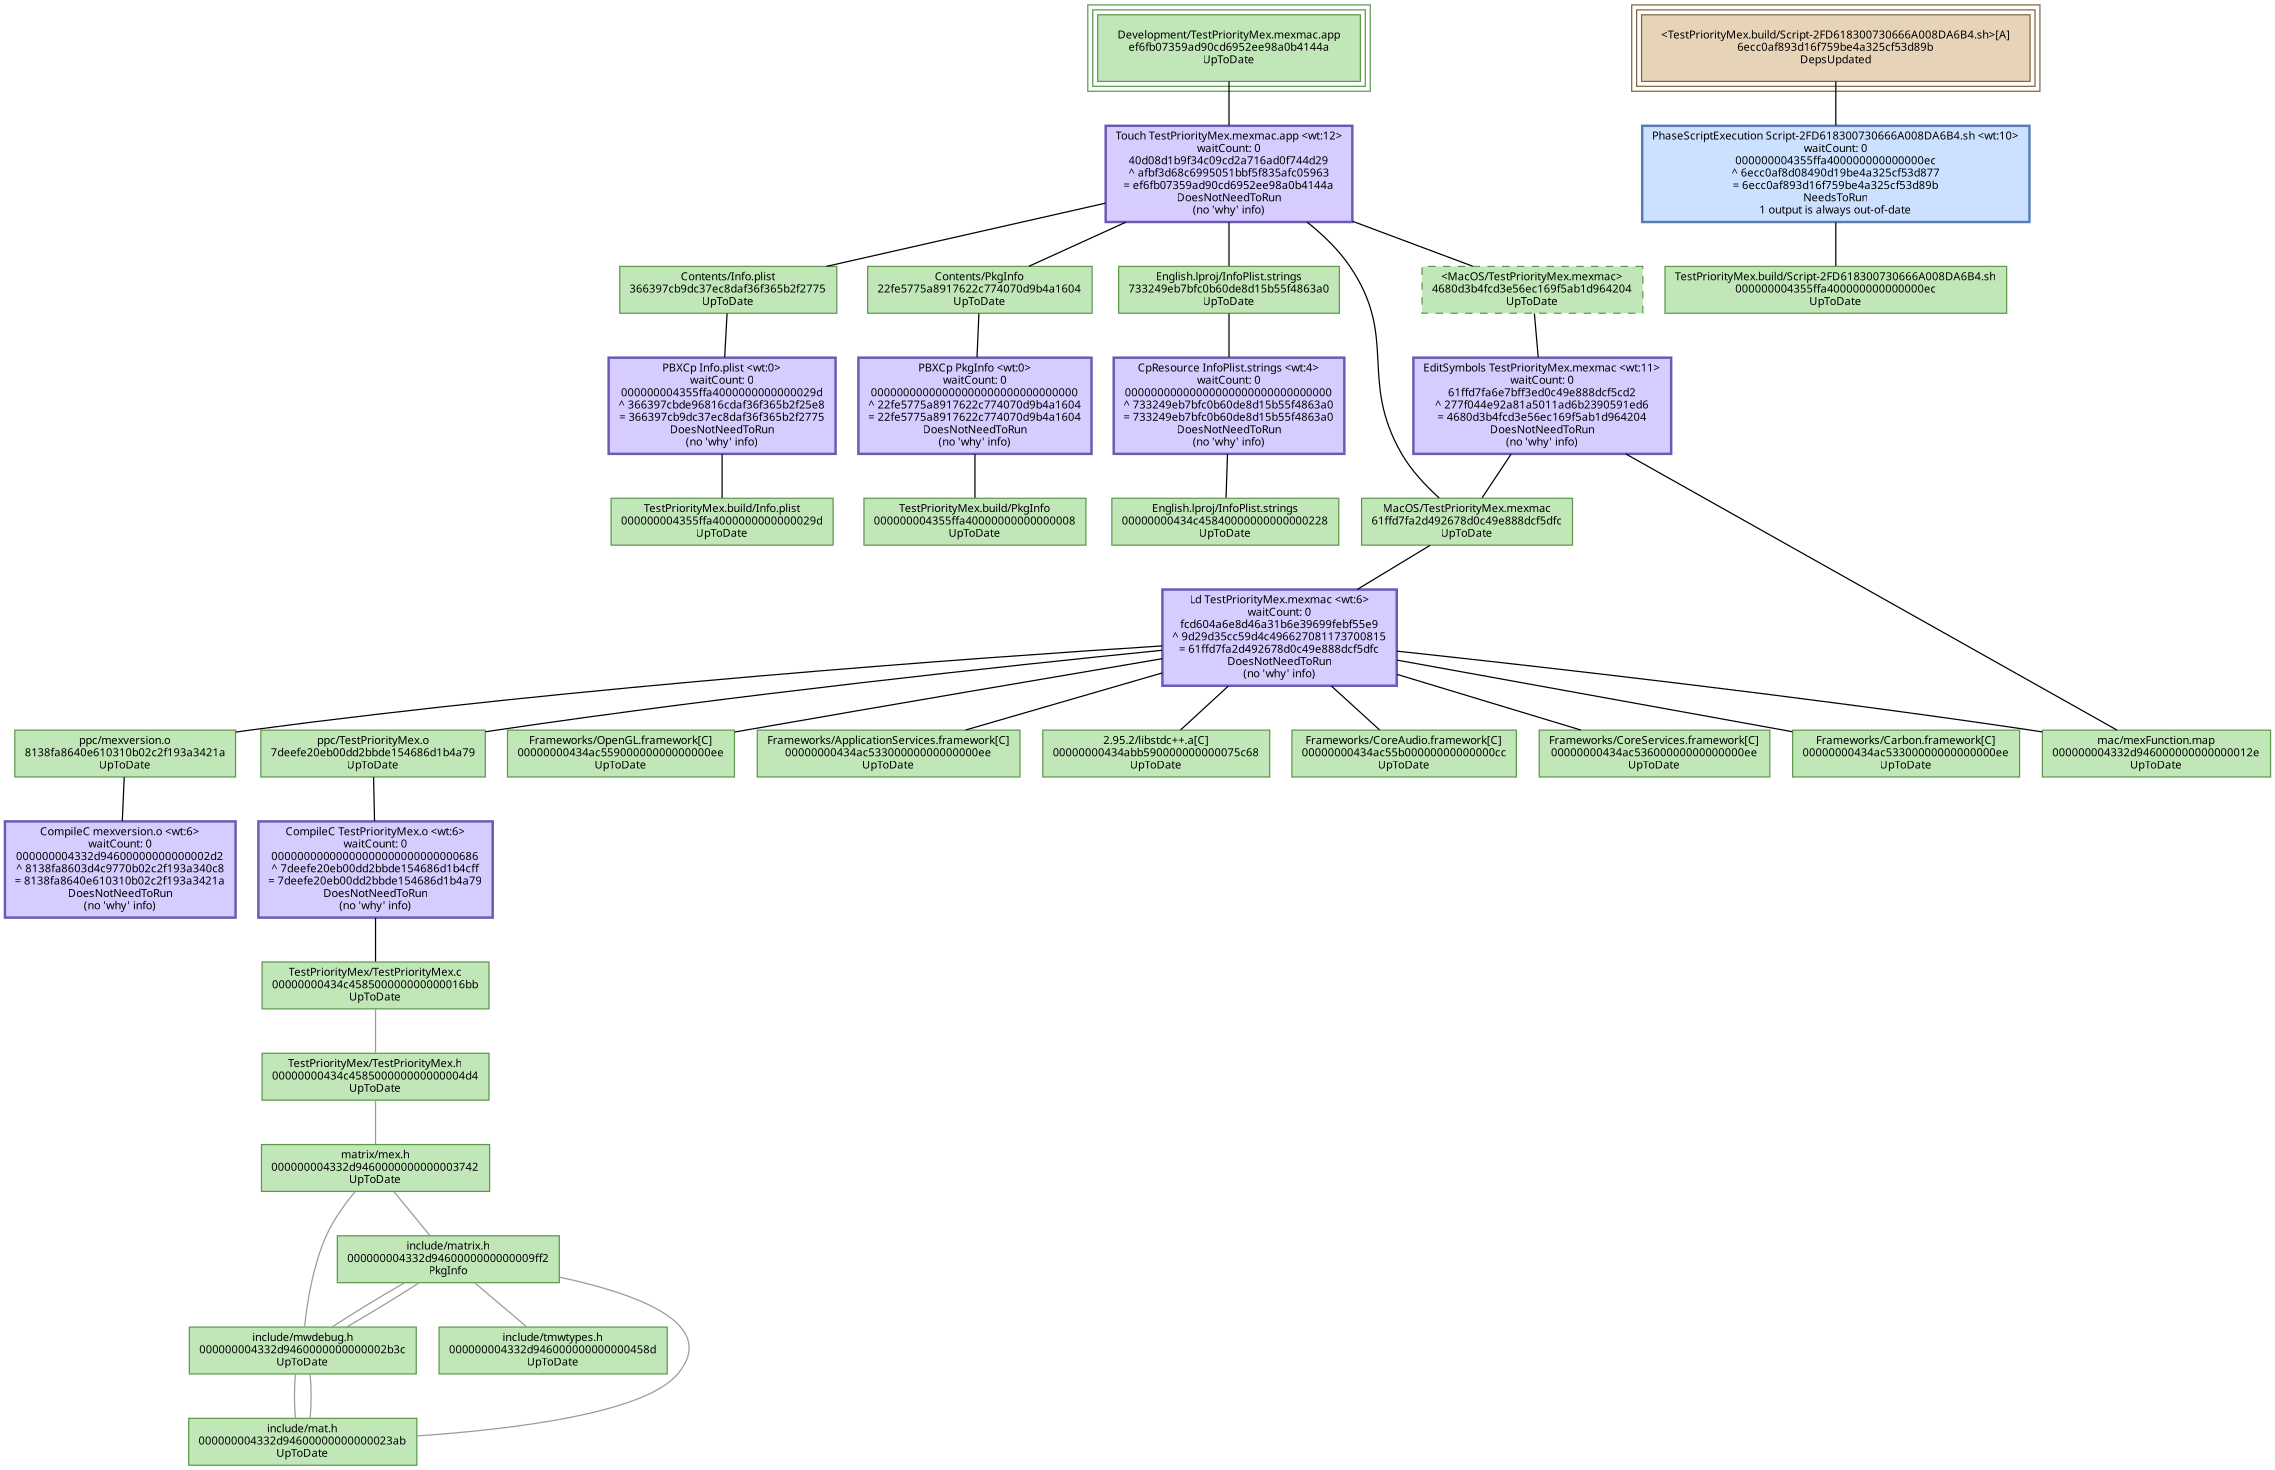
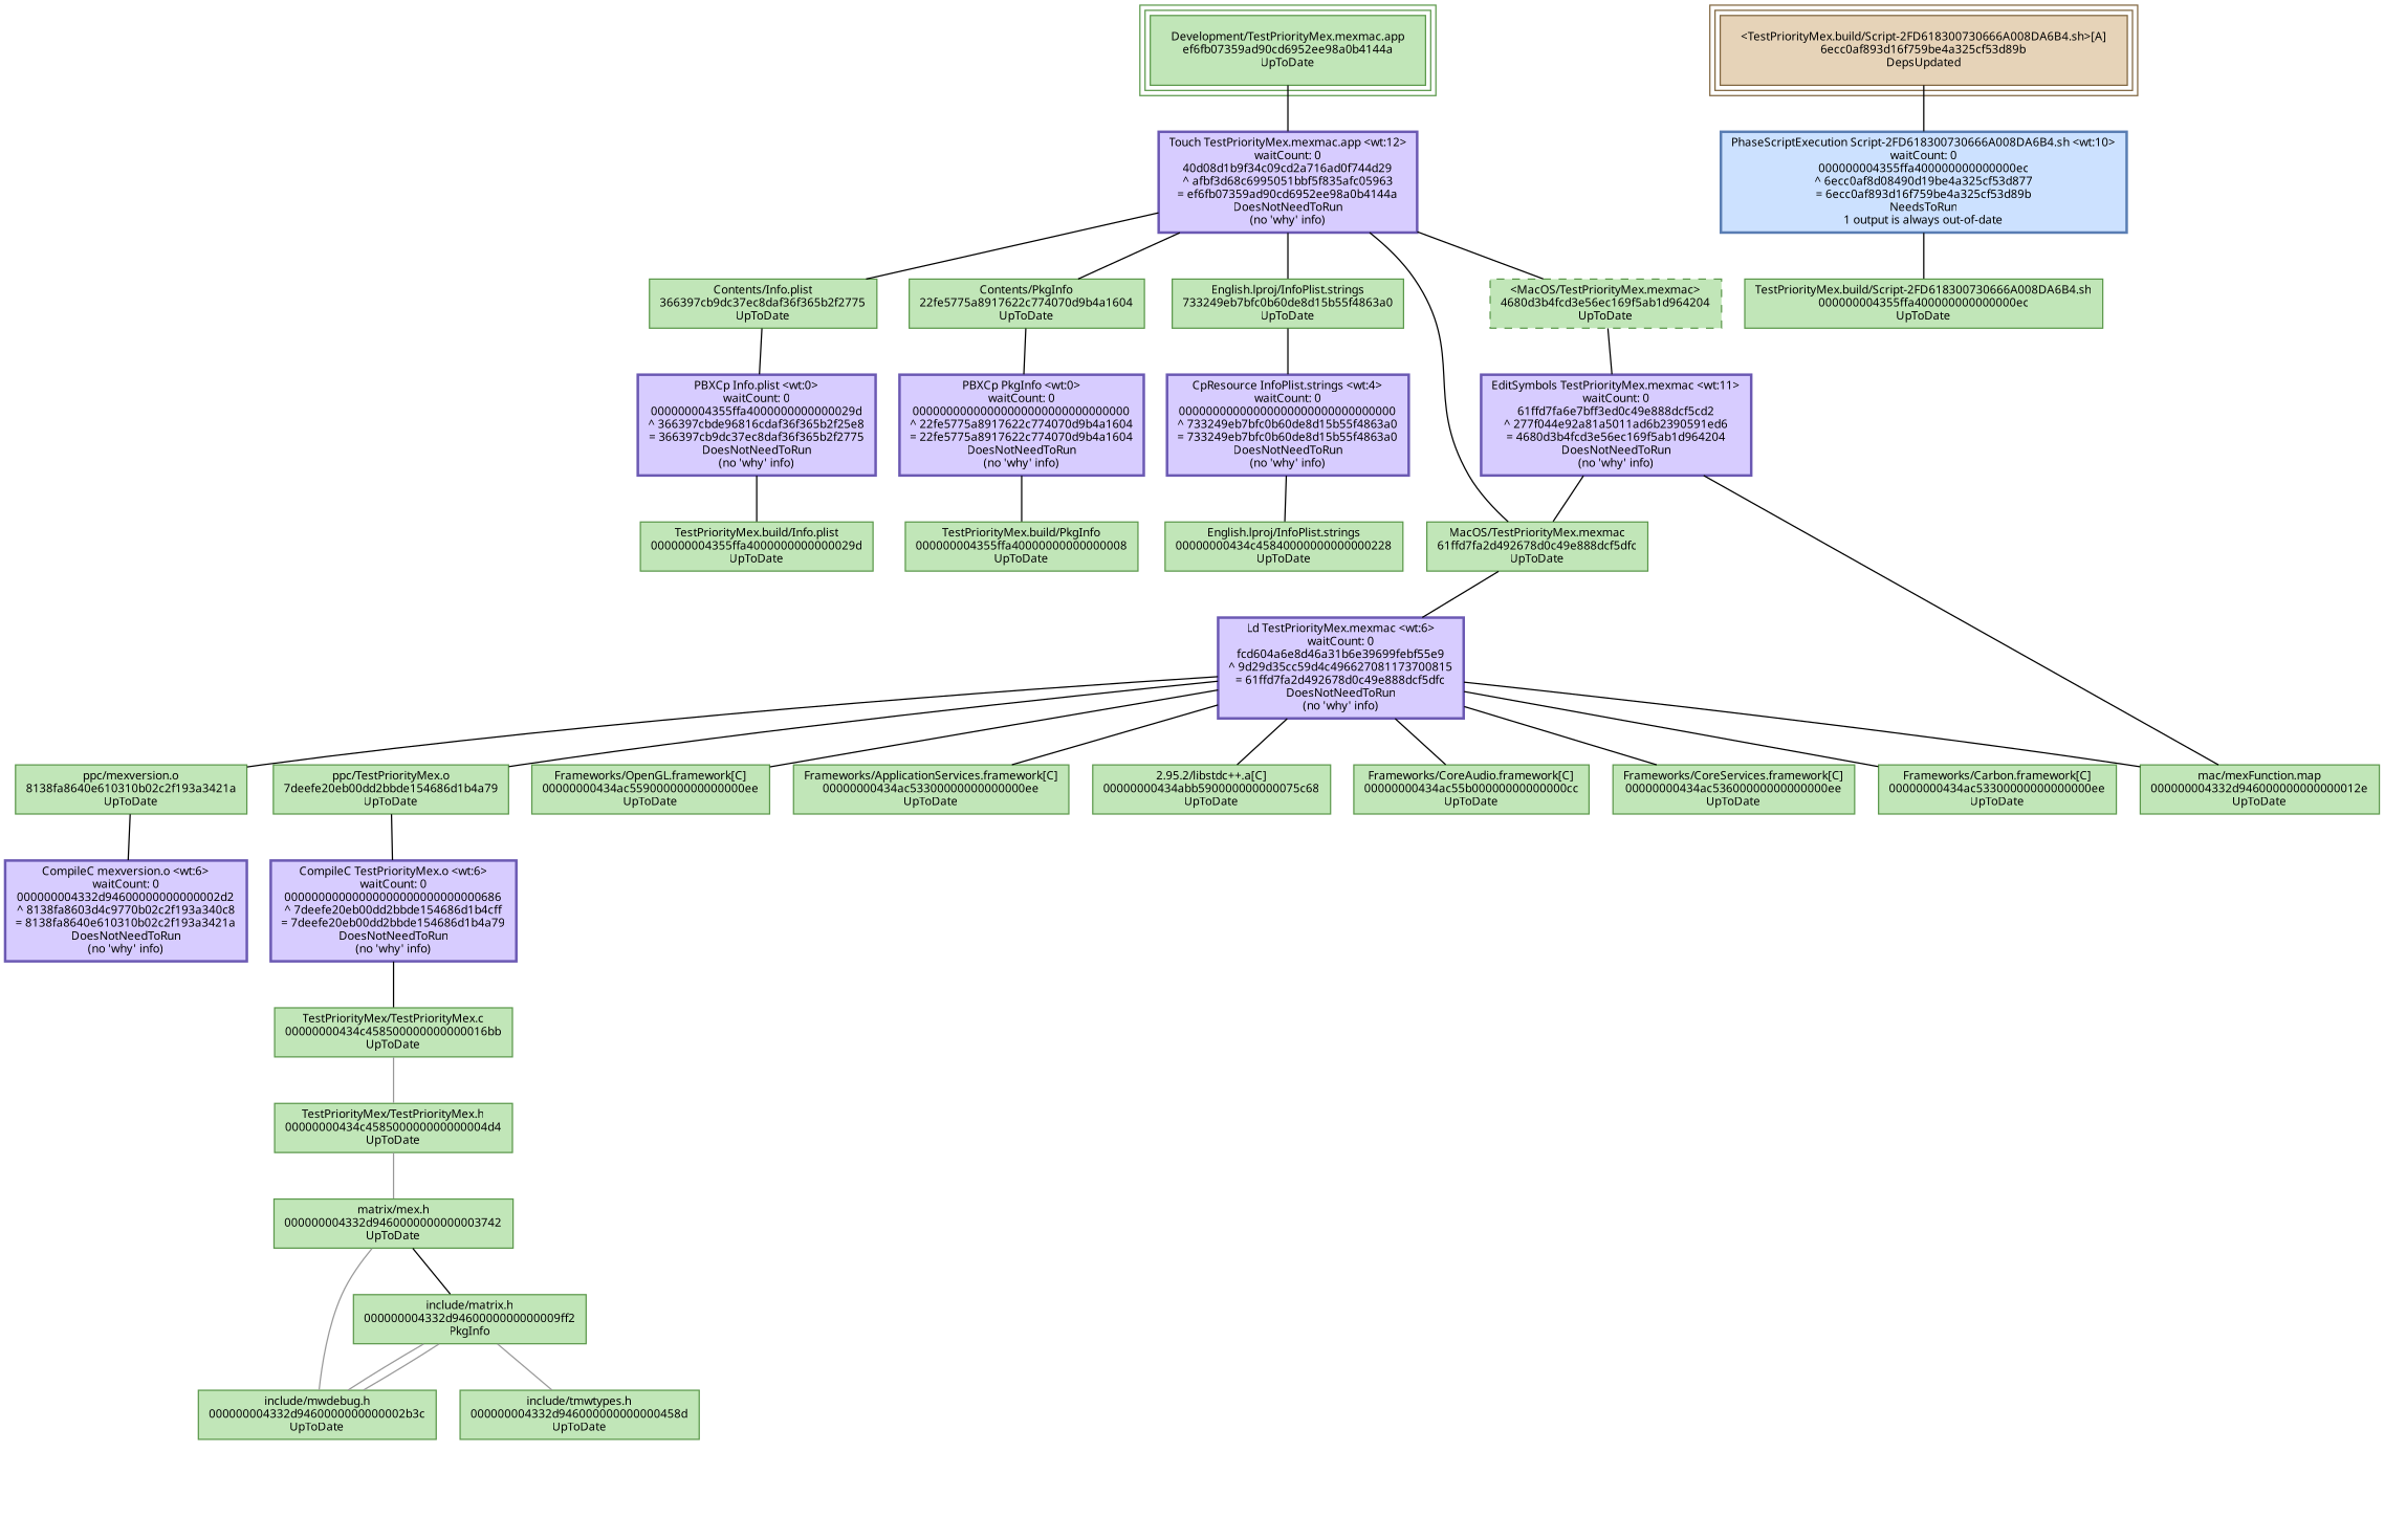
  digraph {
    concentrate=false
    node [color="0.3 0.5 0.6" fillcolor="0.3 0.2 0.9" fontname=Monaco fontsize=9 shape=box style=filled]
    edge [arrowhead=none arrowtail=normal color=black style=solid]
    n1 [label="Development/TestPriorityMex.mexmac.app\nef6fb07359ad90cd6952ee98a0b4144a\nUpToDate" peripheries=3]
    n2 [color="0.7 0.5 0.7" fillcolor="0.7 0.2 1.0" label="Touch TestPriorityMex.mexmac.app <wt:12>\nwaitCount: 0\n40d08d1b9f34c09cd2a716ad0f744d29\n^ afbf3d68c6995051bbf5f835afc05963\n= ef6fb07359ad90cd6952ee98a0b4144a\nDoesNotNeedToRun\n(no 'why' info)" style="filled,bold"]
    n3 [label="Contents/Info.plist\n366397cb9dc37ec8daf36f365b2f2775\nUpToDate"]
    n4 [label="Contents/PkgInfo\n22fe5775a8917622c774070d9b4a1604\nUpToDate"]
    n5 [label="English.lproj/InfoPlist.strings\n733249eb7bfc0b60de8d15b55f4863a0\nUpToDate"]
    n6 [label="MacOS/TestPriorityMex.mexmac\n61ffd7fa2d492678d0c49e888dcf5dfc\nUpToDate"]
    n7 [label="<MacOS/TestPriorityMex.mexmac>\n4680d3b4fcd3e56ec169f5ab1d964204\nUpToDate" style="filled,dashed"]
    n8 [color="0.7 0.5 0.7" fillcolor="0.7 0.2 1.0" label="PBXCp Info.plist <wt:0>\nwaitCount: 0\n000000004355ffa4000000000000029d\n^ 366397cbde96816cdaf36f365b2f25e8\n= 366397cb9dc37ec8daf36f365b2f2775\nDoesNotNeedToRun\n(no 'why' info)" style="filled,bold"]
    n9 [label="TestPriorityMex.build/Info.plist\n000000004355ffa4000000000000029d\nUpToDate"]
    n10 [color="0.7 0.5 0.7" fillcolor="0.7 0.2 1.0" label="PBXCp PkgInfo <wt:0>\nwaitCount: 0\n00000000000000000000000000000000\n^ 22fe5775a8917622c774070d9b4a1604\n= 22fe5775a8917622c774070d9b4a1604\nDoesNotNeedToRun\n(no 'why' info)" style="filled,bold"]
    n11 [label="TestPriorityMex.build/PkgInfo\n000000004355ffa40000000000000008\nUpToDate"]
    n12 [color="0.7 0.5 0.7" fillcolor="0.7 0.2 1.0" label="CpResource InfoPlist.strings <wt:4>\nwaitCount: 0\n00000000000000000000000000000000\n^ 733249eb7bfc0b60de8d15b55f4863a0\n= 733249eb7bfc0b60de8d15b55f4863a0\nDoesNotNeedToRun\n(no 'why' info)" style="filled,bold"]
    n13 [label="English.lproj/InfoPlist.strings\n00000000434c45840000000000000228\nUpToDate"]
    n14 [label="ppc/mexversion.o\n8138fa8640e610310b02c2f193a3421a\nUpToDate"]
    n15 [color="0.7 0.5 0.7" fillcolor="0.7 0.2 1.0" label="CompileC mexversion.o <wt:6>\nwaitCount: 0\n000000004332d94600000000000002d2\n^ 8138fa8603d4c9770b02c2f193a340c8\n= 8138fa8640e610310b02c2f193a3421a\nDoesNotNeedToRun\n(no 'why' info)" style="filled,bold"]
    n16 [label="ppc/TestPriorityMex.o\n7deefe20eb00dd2bbde154686d1b4a79\nUpToDate"]
    n17 [color="0.7 0.5 0.7" fillcolor="0.7 0.2 1.0" label="CompileC TestPriorityMex.o <wt:6>\nwaitCount: 0\n00000000000000000000000000000686\n^ 7deefe20eb00dd2bbde154686d1b4cff\n= 7deefe20eb00dd2bbde154686d1b4a79\nDoesNotNeedToRun\n(no 'why' info)" style="filled,bold"]
    n18 [label="TestPriorityMex/TestPriorityMex.c\n00000000434c458500000000000016bb\nUpToDate"]
    n19 [label="TestPriorityMex/TestPriorityMex.h\n00000000434c458500000000000004d4\nUpToDate"]
    n20 [label="matrix/mex.h\n000000004332d9460000000000003742\nUpToDate"]
    n21 [color="0.7 0.5 0.7" fillcolor="0.7 0.2 1.0" label="Ld TestPriorityMex.mexmac <wt:6>\nwaitCount: 0\nfcd604a6e8d46a31b6e39699febf55e9\n^ 9d29d35cc59d4c496627081173700815\n= 61ffd7fa2d492678d0c49e888dcf5dfc\nDoesNotNeedToRun\n(no 'why' info)" style="filled,bold"]
    n22 [label="Frameworks/OpenGL.framework[C]\n00000000434ac55900000000000000ee\nUpToDate"]
    n23 [label="Frameworks/ApplicationServices.framework[C]\n00000000434ac53300000000000000ee\nUpToDate"]
    n24 [label="2.95.2/libstdc++.a[C]\n00000000434abb590000000000075c68\nUpToDate"]
    n25 [label="Frameworks/CoreAudio.framework[C]\n00000000434ac55b00000000000000cc\nUpToDate"]
    n26 [label="Frameworks/CoreServices.framework[C]\n00000000434ac53600000000000000ee\nUpToDate"]
    n27 [label="Frameworks/Carbon.framework[C]\n00000000434ac53300000000000000ee\nUpToDate"]
    n28 [label="mac/mexFunction.map\n000000004332d946000000000000012e\nUpToDate"]
    n29 [color="0.1 0.5 0.5" fillcolor="0.1 0.2 0.9" label="<TestPriorityMex.build/Script-2FD618300730666A008DA6B4.sh>[A]\n6ecc0af893d16f759be4a325cf53d89b\nDepsUpdated" peripheries=3]
    n30 [color="0.6 0.5 0.7" fillcolor="0.6 0.2 1.0" label="PhaseScriptExecution Script-2FD618300730666A008DA6B4.sh <wt:10>\nwaitCount: 0\n000000004355ffa400000000000000ec\n^ 6ecc0af8d08490d19be4a325cf53d877\n= 6ecc0af893d16f759be4a325cf53d89b\nNeedsToRun\n1 output is always out-of-date" style="filled,bold"]
    n31 [label="TestPriorityMex.build/Script-2FD618300730666A008DA6B4.sh\n000000004355ffa400000000000000ec\nUpToDate"]
    n32 [color="0.7 0.5 0.7" fillcolor="0.7 0.2 1.0" label="EditSymbols TestPriorityMex.mexmac <wt:11>\nwaitCount: 0\n61ffd7fa6e7bff3ed0c49e888dcf5cd2\n^ 277f044e92a81a5011ad6b2390591ed6\n= 4680d3b4fcd3e56ec169f5ab1d964204\nDoesNotNeedToRun\n(no 'why' info)" style="filled,bold"]
    n33 [label="include/matrix.h\n000000004332d9460000000000009ff2\nPkgInfo"]
    n34 [label="include/mwdebug.h\n000000004332d9460000000000002b3c\nUpToDate"]
    n35 [label="include/tmwtypes.h\n000000004332d946000000000000458d\nUpToDate"]
-   n36 [label="include/mat.h\n000000004332d94600000000000023ab\nUpToDate"]
    n1 -> n2
    n2 -> n3
    n2 -> n4
    n2 -> n5
    n2 -> n6
    n2 -> n7
    n3 -> n8
    n4 -> n10
    n5 -> n12
    n6 -> n21
    n7 -> n32
    n8 -> n9
    n10 -> n11
    n12 -> n13
    n14 -> n15
    n16 -> n17
    n17 -> n18
    n18 -> n19 [color=gray60]
    n19 -> n20 [color=gray60]
-   n20 -> n33 [color=gray60]
+   n20 -> n33
    n20 -> n34 [color=gray60]
    n21 -> n14
    n21 -> n16
    n21 -> n22
    n21 -> n23
    n21 -> n24
    n21 -> n25
    n21 -> n26
    n21 -> n27
    n21 -> n28
    n29 -> n30
    n30 -> n31
    n32 -> n6
    n32 -> n28
    n33 -> n34 [color=gray60]
    n33 -> n35 [color=gray60]
    n34 -> n33 [color=gray60]
-   n34 -> n36 [color=gray60]
-   n36 -> n33 [color=gray60]
-   n36 -> n34 [color=gray60]
  }
